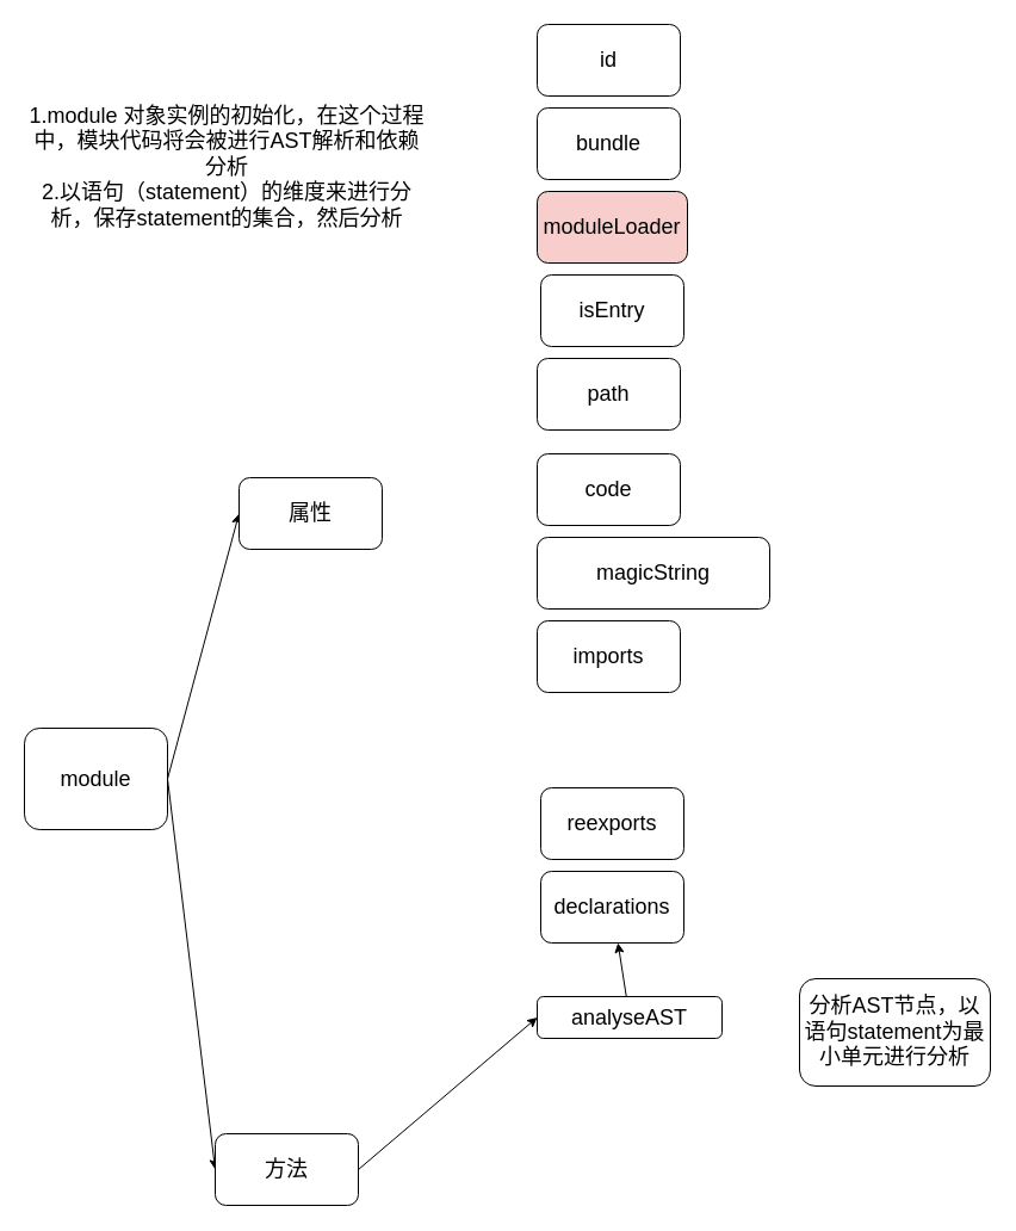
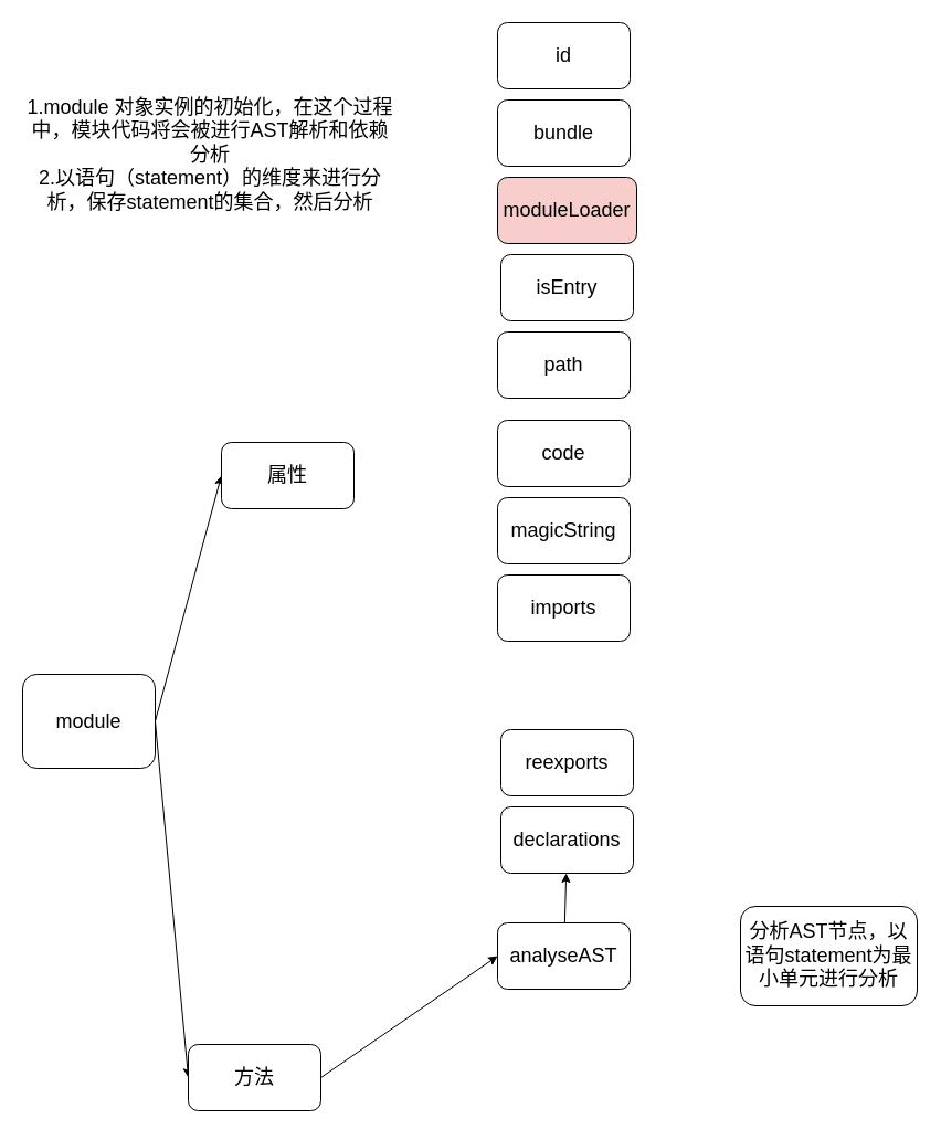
  <mxCell id="0" />
  <mxCell id="1" parent="0" />
  <mxCell id="2" style="edgeStyle=none;html=1;fontSize=18;exitX=1;exitY=0.5;exitDx=0;exitDy=0;entryX=0;entryY=0.5;entryDx=0;entryDy=0;" edge="1" parent="1" source="4" target="8"><mxGeometry relative="1" as="geometry" /></mxCell>
  <mxCell id="3" style="edgeStyle=none;html=1;entryX=0;entryY=0.5;entryDx=0;entryDy=0;fontSize=18;exitX=1;exitY=0.5;exitDx=0;exitDy=0;" edge="1" parent="1" source="4" target="6"><mxGeometry relative="1" as="geometry" /></mxCell>
  <mxCell id="4" value="&lt;font style=&quot;font-size: 18px;&quot;&gt;module&lt;/font&gt;" style="rounded=1;whiteSpace=wrap;html=1;" vertex="1" parent="1"><mxGeometry x="20" y="610" width="120" height="85" as="geometry" /></mxCell>
  <mxCell id="5" value="1.module 对象实例的初始化，在这个过程中，模块代码将会被进行AST解析和依赖分析&lt;br&gt;2.以语句（statement）的维度来进行分析，保存statement的集合，然后分析" style="text;html=1;strokeColor=none;fillColor=none;align=center;verticalAlign=middle;whiteSpace=wrap;rounded=0;fontSize=18;" vertex="1" parent="1"><mxGeometry x="20" y="100" width="340" height="80" as="geometry" /></mxCell>
  <mxCell id="6" value="属性" style="rounded=1;whiteSpace=wrap;html=1;fontSize=18;" vertex="1" parent="1"><mxGeometry x="200" y="400" width="120" height="60" as="geometry" /></mxCell>
  <mxCell id="7" style="edgeStyle=none;html=1;entryX=0;entryY=0.5;entryDx=0;entryDy=0;fontSize=18;exitX=1;exitY=0.5;exitDx=0;exitDy=0;" edge="1" parent="1" source="8" target="20"><mxGeometry relative="1" as="geometry" /></mxCell>
- <mxCell id="8" value="方法" style="rounded=1;whiteSpace=wrap;html=1;fontSize=18;" vertex="1" parent="1"><mxGeometry x="180" y="950" width="120" height="60" as="geometry" /></mxCell>
+ <mxCell id="8" value="方法" style="rounded=1;whiteSpace=wrap;html=1;fontSize=18;" vertex="1" parent="1"><mxGeometry x="170" y="945" width="120" height="60" as="geometry" /></mxCell>
  <mxCell id="9" value="id" style="rounded=1;whiteSpace=wrap;html=1;fontSize=18;" vertex="1" parent="1"><mxGeometry x="450" y="20" width="120" height="60" as="geometry" /></mxCell>
  <mxCell id="10" value="bundle" style="rounded=1;whiteSpace=wrap;html=1;fontSize=18;" vertex="1" parent="1"><mxGeometry x="450" y="90" width="120" height="60" as="geometry" /></mxCell>
  <mxCell id="11" value="moduleLoader" style="rounded=1;whiteSpace=wrap;html=1;fontSize=18;fillColor=#f8cecc;" vertex="1" parent="1"><mxGeometry x="450" y="160" width="126" height="60" as="geometry" /></mxCell>
  <mxCell id="12" value="isEntry" style="rounded=1;whiteSpace=wrap;html=1;fontSize=18;" vertex="1" parent="1"><mxGeometry x="453" y="230" width="120" height="60" as="geometry" /></mxCell>
  <mxCell id="13" value="path" style="rounded=1;whiteSpace=wrap;html=1;fontSize=18;" vertex="1" parent="1"><mxGeometry x="450" y="300" width="120" height="60" as="geometry" /></mxCell>
  <mxCell id="14" value="code" style="rounded=1;whiteSpace=wrap;html=1;fontSize=18;" vertex="1" parent="1"><mxGeometry x="450" y="380" width="120" height="60" as="geometry" /></mxCell>
- <mxCell id="15" value="magicString" style="rounded=1;whiteSpace=wrap;html=1;fontSize=18;" vertex="1" parent="1"><mxGeometry x="450" y="450" width="195" height="60" as="geometry" /></mxCell>
+ <mxCell id="15" value="magicString" style="rounded=1;whiteSpace=wrap;html=1;fontSize=18;" vertex="1" parent="1"><mxGeometry x="450" y="450" width="120" height="60" as="geometry" /></mxCell>
  <mxCell id="16" value="imports" style="rounded=1;whiteSpace=wrap;html=1;fontSize=18;" vertex="1" parent="1"><mxGeometry x="450" y="520" width="120" height="60" as="geometry" /></mxCell>
  <mxCell id="17" value="reexports" style="rounded=1;whiteSpace=wrap;html=1;fontSize=18;" vertex="1" parent="1"><mxGeometry x="453" y="660" width="120" height="60" as="geometry" /></mxCell>
  <mxCell id="18" value="declarations" style="rounded=1;whiteSpace=wrap;html=1;fontSize=18;" vertex="1" parent="1"><mxGeometry x="453" y="730" width="120" height="60" as="geometry" /></mxCell>
  <mxCell id="19" style="edgeStyle=none;html=1;fontSize=18;" edge="1" parent="1" source="20" target="18"><mxGeometry relative="1" as="geometry"><mxPoint x="684" y="865" as="targetPoint" /></mxGeometry></mxCell>
- <mxCell id="20" value="analyseAST" style="rounded=1;whiteSpace=wrap;html=1;fontSize=18;" vertex="1" parent="1"><mxGeometry x="450" y="835" width="155" height="35" as="geometry" /></mxCell>
+ <mxCell id="20" value="analyseAST" style="rounded=1;whiteSpace=wrap;html=1;fontSize=18;" vertex="1" parent="1"><mxGeometry x="450" y="835" width="120" height="60" as="geometry" /></mxCell>
  <mxCell id="21" value="分析AST节点，以语句statement为最小单元进行分析" style="rounded=1;whiteSpace=wrap;html=1;fontSize=18;" vertex="1" parent="1"><mxGeometry x="670" y="820" width="160" height="90" as="geometry" /></mxCell>
